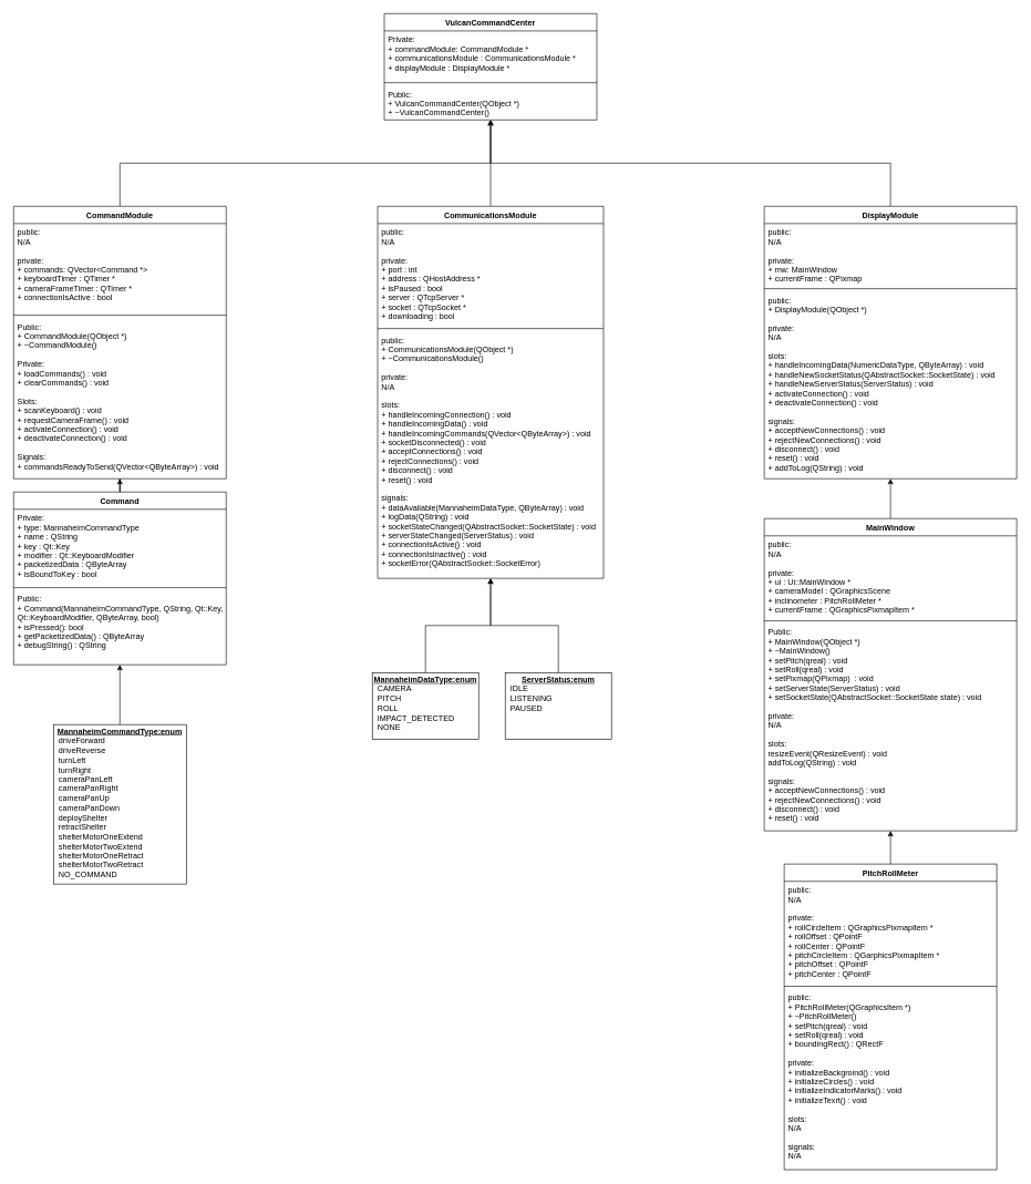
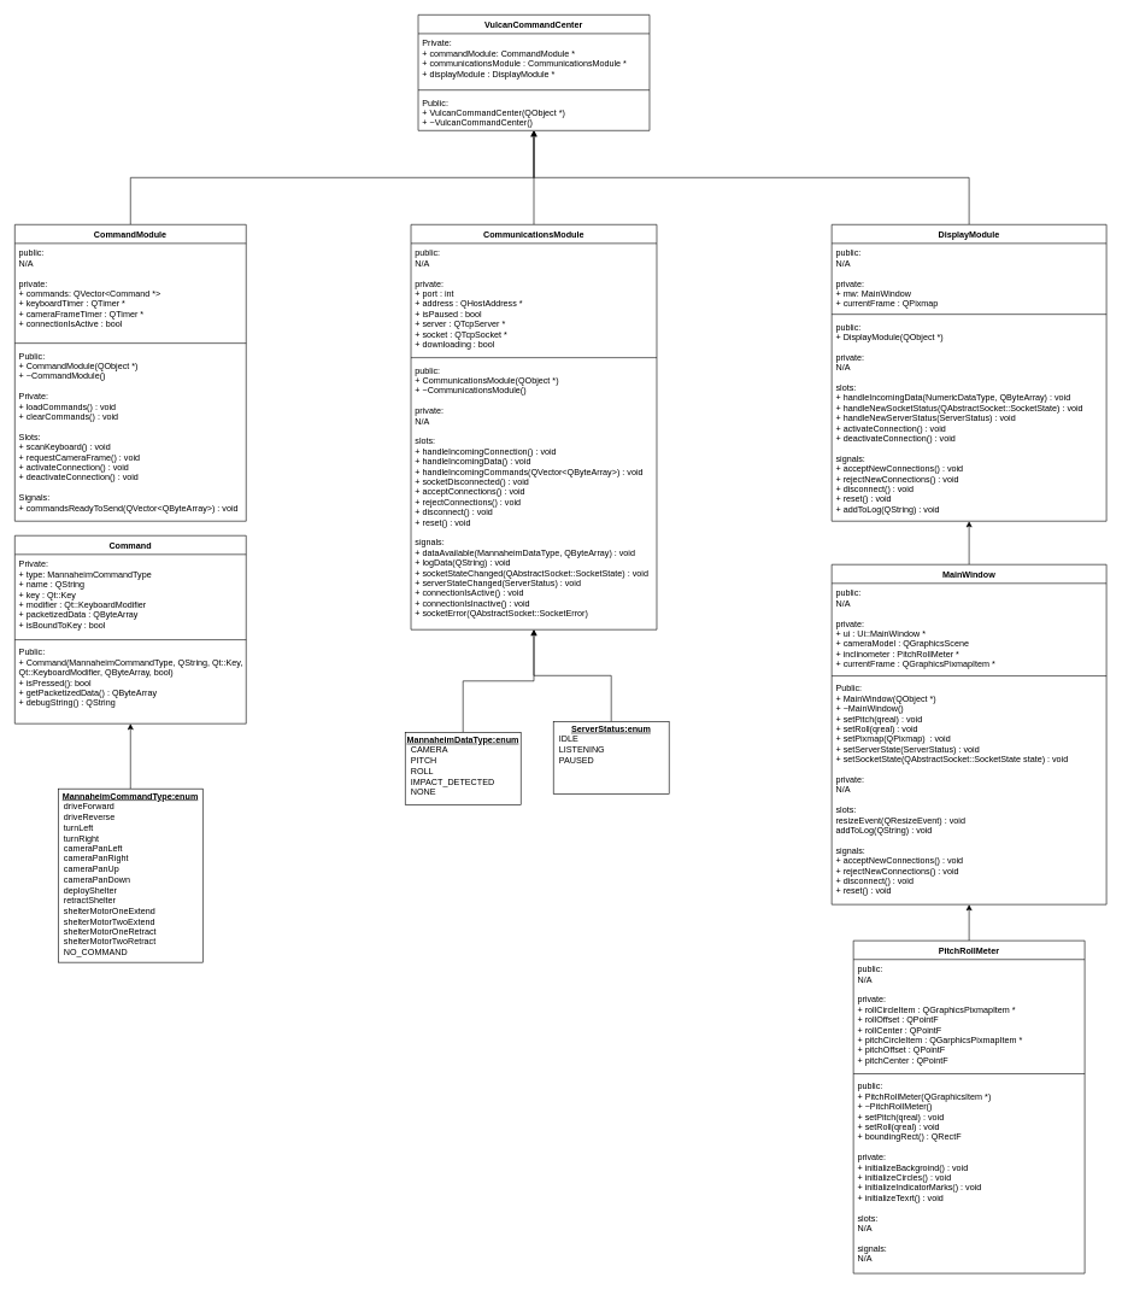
  <mxCell id="0" />
  <mxCell id="1" parent="0" />
  <mxCell id="2" style="edgeStyle=orthogonalEdgeStyle;rounded=0;orthogonalLoop=1;jettySize=auto;html=1;exitX=0.5;exitY=0;exitDx=0;exitDy=0;endArrow=open;" edge="1" parent="1" source="18" target="14"><mxGeometry relative="1" as="geometry" /></mxCell>
  <mxCell id="3" style="edgeStyle=orthogonalEdgeStyle;rounded=0;orthogonalLoop=1;jettySize=auto;html=1;exitX=0.5;exitY=0;exitDx=0;exitDy=0;" edge="1" parent="1" source="4" target="22"><mxGeometry relative="1" as="geometry" /></mxCell>
  <mxCell id="4" value="&lt;p style=&quot;margin: 0px ; margin-top: 4px ; text-align: center ; text-decoration: underline&quot;&gt;&lt;b&gt;MannaheimCommandType:enum&lt;/b&gt;&lt;/p&gt;&lt;p style=&quot;margin: 0px ; margin-left: 8px&quot;&gt;driveForward&lt;/p&gt;&lt;p style=&quot;margin: 0px ; margin-left: 8px&quot;&gt;driveReverse&lt;/p&gt;&lt;p style=&quot;margin: 0px ; margin-left: 8px&quot;&gt;turnLeft&lt;/p&gt;&lt;p style=&quot;margin: 0px ; margin-left: 8px&quot;&gt;turnRight&lt;/p&gt;&lt;p style=&quot;margin: 0px ; margin-left: 8px&quot;&gt;cameraPanLeft&lt;/p&gt;&lt;p style=&quot;margin: 0px ; margin-left: 8px&quot;&gt;cameraPanRight&lt;/p&gt;&lt;p style=&quot;margin: 0px ; margin-left: 8px&quot;&gt;cameraPanUp&lt;/p&gt;&lt;p style=&quot;margin: 0px ; margin-left: 8px&quot;&gt;cameraPanDown&lt;/p&gt;&lt;p style=&quot;margin: 0px ; margin-left: 8px&quot;&gt;deployShelter&lt;/p&gt;&lt;p style=&quot;margin: 0px ; margin-left: 8px&quot;&gt;retractShelter&lt;/p&gt;&lt;p style=&quot;margin: 0px ; margin-left: 8px&quot;&gt;shelterMotorOneExtend&lt;/p&gt;&lt;p style=&quot;margin: 0px ; margin-left: 8px&quot;&gt;shelterMotorTwoExtend&lt;/p&gt;&lt;p style=&quot;margin: 0px ; margin-left: 8px&quot;&gt;shelterMotorOneRetract&lt;/p&gt;&lt;p style=&quot;margin: 0px ; margin-left: 8px&quot;&gt;shelterMotorTwoRetract&lt;/p&gt;&lt;p style=&quot;margin: 0px ; margin-left: 8px&quot;&gt;NO_COMMAND&lt;/p&gt;" style="verticalAlign=top;align=left;overflow=fill;fontSize=12;fontFamily=Helvetica;html=1;" vertex="1" parent="1"><mxGeometry x="80" y="1090" width="200" height="240" as="geometry" /></mxCell>
  <mxCell id="5" style="edgeStyle=orthogonalEdgeStyle;rounded=0;orthogonalLoop=1;jettySize=auto;html=1;exitX=0.5;exitY=0;exitDx=0;exitDy=0;" edge="1" parent="1" source="26" target="14"><mxGeometry relative="1" as="geometry" /></mxCell>
  <mxCell id="6" style="edgeStyle=orthogonalEdgeStyle;rounded=0;orthogonalLoop=1;jettySize=auto;html=1;exitX=0.5;exitY=0;exitDx=0;exitDy=0;" edge="1" parent="1" source="30" target="14"><mxGeometry relative="1" as="geometry" /></mxCell>
  <mxCell id="7" style="edgeStyle=orthogonalEdgeStyle;rounded=0;orthogonalLoop=1;jettySize=auto;html=1;exitX=0.5;exitY=0;exitDx=0;exitDy=0;" edge="1" parent="1" source="38" target="34"><mxGeometry relative="1" as="geometry" /></mxCell>
- <mxCell id="8" style="edgeStyle=orthogonalEdgeStyle;rounded=0;orthogonalLoop=1;jettySize=auto;html=1;exitX=0.5;exitY=0;exitDx=0;exitDy=0;" edge="1" parent="1" source="22" target="18"><mxGeometry relative="1" as="geometry" /></mxCell>
  <mxCell id="9" style="edgeStyle=orthogonalEdgeStyle;rounded=0;orthogonalLoop=1;jettySize=auto;html=1;exitX=0.5;exitY=0;exitDx=0;exitDy=0;" edge="1" parent="1" source="34" target="30"><mxGeometry relative="1" as="geometry" /></mxCell>
  <mxCell id="10" style="edgeStyle=orthogonalEdgeStyle;rounded=0;orthogonalLoop=1;jettySize=auto;html=1;exitX=0.5;exitY=0;exitDx=0;exitDy=0;" edge="1" parent="1" source="11" target="26"><mxGeometry relative="1" as="geometry" /></mxCell>
  <mxCell id="11" value="&lt;p style=&quot;margin: 0px ; margin-top: 4px ; text-align: center ; text-decoration: underline&quot;&gt;&lt;b&gt;MannaheimDataType:enum&lt;/b&gt;&lt;/p&gt;&lt;p style=&quot;margin: 0px ; margin-left: 8px&quot;&gt;CAMERA&lt;/p&gt;&lt;p style=&quot;margin: 0px ; margin-left: 8px&quot;&gt;PITCH&lt;/p&gt;&lt;p style=&quot;margin: 0px ; margin-left: 8px&quot;&gt;ROLL&lt;/p&gt;&lt;p style=&quot;margin: 0px ; margin-left: 8px&quot;&gt;IMPACT_DETECTED&lt;/p&gt;&lt;p style=&quot;margin: 0px ; margin-left: 8px&quot;&gt;NONE&lt;/p&gt;" style="verticalAlign=top;align=left;overflow=fill;fontSize=12;fontFamily=Helvetica;html=1;" vertex="1" parent="1"><mxGeometry x="560" y="1012" width="160" height="100" as="geometry" /></mxCell>
  <mxCell id="12" style="edgeStyle=orthogonalEdgeStyle;rounded=0;orthogonalLoop=1;jettySize=auto;html=1;exitX=0.5;exitY=0;exitDx=0;exitDy=0;" edge="1" parent="1" source="13" target="26"><mxGeometry relative="1" as="geometry" /></mxCell>
- <mxCell id="13" value="&lt;p style=&quot;margin: 0px ; margin-top: 4px ; text-align: center ; text-decoration: underline&quot;&gt;&lt;b&gt;ServerStatus:enum&lt;/b&gt;&lt;/p&gt;&lt;p style=&quot;margin: 0px ; margin-left: 8px&quot;&gt;IDLE&lt;/p&gt;&lt;p style=&quot;margin: 0px ; margin-left: 8px&quot;&gt;LISTENING&lt;/p&gt;&lt;p style=&quot;margin: 0px ; margin-left: 8px&quot;&gt;PAUSED&lt;/p&gt;" style="verticalAlign=top;align=left;overflow=fill;fontSize=12;fontFamily=Helvetica;html=1;" vertex="1" parent="1"><mxGeometry x="760" y="1012" width="160" height="100" as="geometry" /></mxCell>
+ <mxCell id="13" value="&lt;p style=&quot;margin: 0px ; margin-top: 4px ; text-align: center ; text-decoration: underline&quot;&gt;&lt;b&gt;ServerStatus:enum&lt;/b&gt;&lt;/p&gt;&lt;p style=&quot;margin: 0px ; margin-left: 8px&quot;&gt;IDLE&lt;/p&gt;&lt;p style=&quot;margin: 0px ; margin-left: 8px&quot;&gt;LISTENING&lt;/p&gt;&lt;p style=&quot;margin: 0px ; margin-left: 8px&quot;&gt;PAUSED&lt;/p&gt;" style="verticalAlign=top;align=left;overflow=fill;fontSize=12;fontFamily=Helvetica;html=1;" vertex="1" parent="1"><mxGeometry x="765" y="997" width="160" height="100" as="geometry" /></mxCell>
  <mxCell id="14" value="VulcanCommandCenter" style="swimlane;fontStyle=1;align=center;verticalAlign=top;childLayout=stackLayout;horizontal=1;startSize=26;horizontalStack=0;resizeParent=1;resizeParentMax=0;resizeLast=0;collapsible=1;marginBottom=0;" vertex="1" parent="1"><mxGeometry x="578" y="20" width="320" height="160" as="geometry"><mxRectangle x="240" y="930" width="200" height="26" as="alternateBounds" /></mxGeometry></mxCell>
  <mxCell id="15" value="Private:&#10;+ commandModule: CommandModule *&#10;+ communicationsModule : CommunicationsModule *&#10;+ displayModule : DisplayModule *" style="text;strokeColor=none;fillColor=none;align=left;verticalAlign=top;spacingLeft=4;spacingRight=4;overflow=hidden;rotatable=0;points=[[0,0.5],[1,0.5]];portConstraint=eastwest;" vertex="1" parent="14"><mxGeometry y="26" width="320" height="74" as="geometry" /></mxCell>
  <mxCell id="16" value="" style="line;strokeWidth=1;fillColor=none;align=left;verticalAlign=middle;spacingTop=-1;spacingLeft=3;spacingRight=3;rotatable=0;labelPosition=right;points=[];portConstraint=eastwest;" vertex="1" parent="14"><mxGeometry y="100" width="320" height="8" as="geometry" /></mxCell>
  <mxCell id="17" value="Public:&#10;+ VulcanCommandCenter(QObject *)&#10;+ ~VulcanCommandCenter()" style="text;strokeColor=none;fillColor=none;align=left;verticalAlign=top;spacingLeft=4;spacingRight=4;overflow=hidden;rotatable=0;points=[[0,0.5],[1,0.5]];portConstraint=eastwest;" vertex="1" parent="14"><mxGeometry y="108" width="320" height="52" as="geometry" /></mxCell>
  <mxCell id="18" value="CommandModule" style="swimlane;fontStyle=1;align=center;verticalAlign=top;childLayout=stackLayout;horizontal=1;startSize=26;horizontalStack=0;resizeParent=1;resizeParentMax=0;resizeLast=0;collapsible=1;marginBottom=0;" vertex="1" parent="1"><mxGeometry x="20" y="310" width="320" height="410" as="geometry"><mxRectangle x="-330" y="1260" width="120" height="26" as="alternateBounds" /></mxGeometry></mxCell>
  <mxCell id="19" value="public:&#10;N/A&#10;&#10;private:&#10;+ commands: QVector&lt;Command *&gt;&#10;+ keyboardTimer : QTimer *&#10;+ cameraFrameTimer : QTimer *&#10;+ connectionIsActive : bool" style="text;strokeColor=none;fillColor=none;align=left;verticalAlign=top;spacingLeft=4;spacingRight=4;overflow=hidden;rotatable=0;points=[[0,0.5],[1,0.5]];portConstraint=eastwest;" vertex="1" parent="18"><mxGeometry y="26" width="320" height="134" as="geometry" /></mxCell>
  <mxCell id="20" value="" style="line;strokeWidth=1;fillColor=none;align=left;verticalAlign=middle;spacingTop=-1;spacingLeft=3;spacingRight=3;rotatable=0;labelPosition=right;points=[];portConstraint=eastwest;" vertex="1" parent="18"><mxGeometry y="160" width="320" height="8" as="geometry" /></mxCell>
  <mxCell id="21" value="Public:&#10;+ CommandModule(QObject *)&#10;+ ~CommandModule()&#10;&#10;Private:&#10;+ loadCommands() : void&#10;+ clearCommands() : void&#10;&#10;Slots:&#10;+ scanKeyboard() : void&#10;+ requestCameraFrame() : void&#10;+ activateConnection() : void&#10;+ deactivateConnection() : void&#10;&#10;Signals:&#10;+ commandsReadyToSend(QVector&lt;QByteArray&gt;) : void" style="text;strokeColor=none;fillColor=none;align=left;verticalAlign=top;spacingLeft=4;spacingRight=4;overflow=hidden;rotatable=0;points=[[0,0.5],[1,0.5]];portConstraint=eastwest;" vertex="1" parent="18"><mxGeometry y="168" width="320" height="242" as="geometry" /></mxCell>
  <mxCell id="22" value="Command" style="swimlane;fontStyle=1;align=center;verticalAlign=top;childLayout=stackLayout;horizontal=1;startSize=26;horizontalStack=0;resizeParent=1;resizeParentMax=0;resizeLast=0;collapsible=1;marginBottom=0;" vertex="1" parent="1"><mxGeometry x="20" y="740" width="320" height="260" as="geometry"><mxRectangle x="-330" y="1340" width="120" height="26" as="alternateBounds" /></mxGeometry></mxCell>
  <mxCell id="23" value="Private:&#10;+ type: MannaheimCommandType&#10;+ name : QString&#10;+ key : Qt::Key&#10;+ modifier : Qt::KeyboardModifier&#10;+ packetizedData : QByteArray&#10;+ isBoundToKey : bool" style="text;strokeColor=none;fillColor=none;align=left;verticalAlign=top;spacingLeft=4;spacingRight=4;overflow=hidden;rotatable=0;points=[[0,0.5],[1,0.5]];portConstraint=eastwest;" vertex="1" parent="22"><mxGeometry y="26" width="320" height="114" as="geometry" /></mxCell>
  <mxCell id="24" value="" style="line;strokeWidth=1;fillColor=none;align=left;verticalAlign=middle;spacingTop=-1;spacingLeft=3;spacingRight=3;rotatable=0;labelPosition=right;points=[];portConstraint=eastwest;" vertex="1" parent="22"><mxGeometry y="140" width="320" height="8" as="geometry" /></mxCell>
  <mxCell id="25" value="Public:&#10;+ Command(MannaheimCommandType, QString, Qt::Key,&#10;Qt::KeyboardModifier, QByteArray, bool)&#10;+ isPressed(): bool&#10;+ getPacketizedData() : QByteArray&#10;+ debugString() : QString" style="text;strokeColor=none;fillColor=none;align=left;verticalAlign=top;spacingLeft=4;spacingRight=4;overflow=hidden;rotatable=0;points=[[0,0.5],[1,0.5]];portConstraint=eastwest;" vertex="1" parent="22"><mxGeometry y="148" width="320" height="112" as="geometry" /></mxCell>
  <mxCell id="26" value="CommunicationsModule" style="swimlane;fontStyle=1;align=center;verticalAlign=top;childLayout=stackLayout;horizontal=1;startSize=26;horizontalStack=0;resizeParent=1;resizeParentMax=0;resizeLast=0;collapsible=1;marginBottom=0;" vertex="1" parent="1"><mxGeometry x="568" y="310" width="340" height="560" as="geometry"><mxRectangle x="208" y="1198" width="160" height="26" as="alternateBounds" /></mxGeometry></mxCell>
  <mxCell id="27" value="public:&#10;N/A&#10;&#10;private:&#10;+ port : int&#10;+ address : QHostAddress *&#10;+ isPaused : bool&#10;+ server : QTcpServer *&#10;+ socket : QTcpSocket *&#10;+ downloading : bool" style="text;strokeColor=none;fillColor=none;align=left;verticalAlign=top;spacingLeft=4;spacingRight=4;overflow=hidden;rotatable=0;points=[[0,0.5],[1,0.5]];portConstraint=eastwest;" vertex="1" parent="26"><mxGeometry y="26" width="340" height="154" as="geometry" /></mxCell>
  <mxCell id="28" value="" style="line;strokeWidth=1;fillColor=none;align=left;verticalAlign=middle;spacingTop=-1;spacingLeft=3;spacingRight=3;rotatable=0;labelPosition=right;points=[];portConstraint=eastwest;" vertex="1" parent="26"><mxGeometry y="180" width="340" height="8" as="geometry" /></mxCell>
  <mxCell id="29" value="public:&#10;+ CommunicationsModule(QObject *)&#10;+ ~CommunicationsModule()&#10;&#10;private:&#10;N/A&#10;&#10;slots:&#10;+ handleIncomingConnection() : void&#10;+ handleIncomingData() : void&#10;+ handleIncomingCommands(QVector&lt;QByteArray&gt;) : void&#10;+ socketDisconnected() : void&#10;+ acceptConnections() : void&#10;+ rejectConnections() : void&#10;+ disconnect() : void&#10;+ reset() : void&#10;&#10;signals:&#10;+ dataAvailable(MannaheimDataType, QByteArray) : void&#10;+ logData(QString) : void&#10;+ socketStateChanged(QAbstractSocket::SocketState) : void&#10;+ serverStateChanged(ServerStatus) : void&#10;+ connectionIsActive() : void&#10;+ connectionIsInactive() : void&#10;+ socketError(QAbstractSocket::SocketError)" style="text;strokeColor=none;fillColor=none;align=left;verticalAlign=top;spacingLeft=4;spacingRight=4;overflow=hidden;rotatable=0;points=[[0,0.5],[1,0.5]];portConstraint=eastwest;" vertex="1" parent="26"><mxGeometry y="188" width="340" height="372" as="geometry" /></mxCell>
  <mxCell id="30" value="DisplayModule" style="swimlane;fontStyle=1;align=center;verticalAlign=top;childLayout=stackLayout;horizontal=1;startSize=26;horizontalStack=0;resizeParent=1;resizeParentMax=0;resizeLast=0;collapsible=1;marginBottom=0;" vertex="1" parent="1"><mxGeometry x="1150" y="310" width="380" height="410" as="geometry"><mxRectangle x="830" y="1250" width="120" height="26" as="alternateBounds" /></mxGeometry></mxCell>
  <mxCell id="31" value="public:&#10;N/A&#10;&#10;private:&#10;+ mw: MainWindow&#10;+ currentFrame : QPixmap" style="text;strokeColor=none;fillColor=none;align=left;verticalAlign=top;spacingLeft=4;spacingRight=4;overflow=hidden;rotatable=0;points=[[0,0.5],[1,0.5]];portConstraint=eastwest;" vertex="1" parent="30"><mxGeometry y="26" width="380" height="94" as="geometry" /></mxCell>
  <mxCell id="32" value="" style="line;strokeWidth=1;fillColor=none;align=left;verticalAlign=middle;spacingTop=-1;spacingLeft=3;spacingRight=3;rotatable=0;labelPosition=right;points=[];portConstraint=eastwest;" vertex="1" parent="30"><mxGeometry y="120" width="380" height="8" as="geometry" /></mxCell>
  <mxCell id="33" value="public:&#10;+ DisplayModule(QObject *)&#10;&#10;private:&#10;N/A&#10;&#10;slots:&#10;+ handleIncomingData(NumericDataType, QByteArray) : void&#10;+ handleNewSocketStatus(QAbstractSocket::SocketState) : void&#10;+ handleNewServerStatus(ServerStatus) : void&#10;+ activateConnection() : void&#10;+ deactivateConnection() : void&#10;&#10;signals:&#10;+ acceptNewConnections() : void&#10;+ rejectNewConnections() : void&#10;+ disconnect() : void&#10;+ reset() : void&#10;+ addToLog(QString) : void" style="text;strokeColor=none;fillColor=none;align=left;verticalAlign=top;spacingLeft=4;spacingRight=4;overflow=hidden;rotatable=0;points=[[0,0.5],[1,0.5]];portConstraint=eastwest;" vertex="1" parent="30"><mxGeometry y="128" width="380" height="282" as="geometry" /></mxCell>
  <mxCell id="34" value="MainWindow" style="swimlane;fontStyle=1;align=center;verticalAlign=top;childLayout=stackLayout;horizontal=1;startSize=26;horizontalStack=0;resizeParent=1;resizeParentMax=0;resizeLast=0;collapsible=1;marginBottom=0;" vertex="1" parent="1"><mxGeometry x="1150" y="780" width="380" height="470" as="geometry"><mxRectangle x="830" y="1330" width="120" height="26" as="alternateBounds" /></mxGeometry></mxCell>
  <mxCell id="35" value="public:&#10;N/A&#10;&#10;private:&#10;+ ui : Ui::MainWindow *&#10;+ cameraModel : QGraphicsScene&#10;+ inclinometer : PitchRollMeter *&#10;+ currentFrame : QGraphicsPixmapItem *" style="text;strokeColor=none;fillColor=none;align=left;verticalAlign=top;spacingLeft=4;spacingRight=4;overflow=hidden;rotatable=0;points=[[0,0.5],[1,0.5]];portConstraint=eastwest;" vertex="1" parent="34"><mxGeometry y="26" width="380" height="124" as="geometry" /></mxCell>
  <mxCell id="36" value="" style="line;strokeWidth=1;fillColor=none;align=left;verticalAlign=middle;spacingTop=-1;spacingLeft=3;spacingRight=3;rotatable=0;labelPosition=right;points=[];portConstraint=eastwest;" vertex="1" parent="34"><mxGeometry y="150" width="380" height="8" as="geometry" /></mxCell>
  <mxCell id="37" value="Public:&#10;+ MainWindow(QObject *)&#10;+ ~MainWindow()&#10;+ setPitch(qreal) : void&#10;+ setRoll(qreal) : void&#10;+ setPixmap(QPixmap)  : void&#10;+ setServerState(ServerStatus) : void&#10;+ setSocketState(QAbstractSocket::SocketState state) : void&#10;&#10;private:&#10;N/A&#10;&#10;slots:&#10;resizeEvent(QResizeEvent) : void&#10;addToLog(QString) : void&#10;&#10;signals:&#10;+ acceptNewConnections() : void&#10;+ rejectNewConnections() : void&#10;+ disconnect() : void&#10;+ reset() : void" style="text;strokeColor=none;fillColor=none;align=left;verticalAlign=top;spacingLeft=4;spacingRight=4;overflow=hidden;rotatable=0;points=[[0,0.5],[1,0.5]];portConstraint=eastwest;" vertex="1" parent="34"><mxGeometry y="158" width="380" height="312" as="geometry" /></mxCell>
  <mxCell id="38" value="PitchRollMeter" style="swimlane;fontStyle=1;align=center;verticalAlign=top;childLayout=stackLayout;horizontal=1;startSize=26;horizontalStack=0;resizeParent=1;resizeParentMax=0;resizeLast=0;collapsible=1;marginBottom=0;" vertex="1" parent="1"><mxGeometry x="1180" y="1300" width="320" height="460" as="geometry"><mxRectangle x="830" y="1410" width="120" height="26" as="alternateBounds" /></mxGeometry></mxCell>
  <mxCell id="39" value="public:&#10;N/A&#10;&#10;private:&#10;+ rollCircleItem : QGraphicsPixmapItem *&#10;+ rollOffset : QPointF&#10;+ rollCenter : QPointF&#10;+ pitchCircleItem : QGarphicsPixmapItem *&#10;+ pitchOffset : QPointF&#10;+ pitchCenter : QPointF" style="text;strokeColor=none;fillColor=none;align=left;verticalAlign=top;spacingLeft=4;spacingRight=4;overflow=hidden;rotatable=0;points=[[0,0.5],[1,0.5]];portConstraint=eastwest;" vertex="1" parent="38"><mxGeometry y="26" width="320" height="154" as="geometry" /></mxCell>
  <mxCell id="40" value="" style="line;strokeWidth=1;fillColor=none;align=left;verticalAlign=middle;spacingTop=-1;spacingLeft=3;spacingRight=3;rotatable=0;labelPosition=right;points=[];portConstraint=eastwest;" vertex="1" parent="38"><mxGeometry y="180" width="320" height="8" as="geometry" /></mxCell>
  <mxCell id="41" value="public:&#10;+ PitchRollMeter(QGraphicsItem *)&#10;+ ~PitchRollMeter()&#10;+ setPitch(qreal) : void&#10;+ setRoll(qreal) : void&#10;+ boundingRect() : QRectF&#10;&#10;private:&#10;+ initializeBackgroind() : void&#10;+ initializeCircles() : void&#10;+ initializeIndicatorMarks() : void&#10;+ initializeTexrt() : void&#10;&#10;slots:&#10;N/A&#10;&#10;signals:&#10;N/A&#10;" style="text;strokeColor=none;fillColor=none;align=left;verticalAlign=top;spacingLeft=4;spacingRight=4;overflow=hidden;rotatable=0;points=[[0,0.5],[1,0.5]];portConstraint=eastwest;" vertex="1" parent="38"><mxGeometry y="188" width="320" height="272" as="geometry" /></mxCell>
